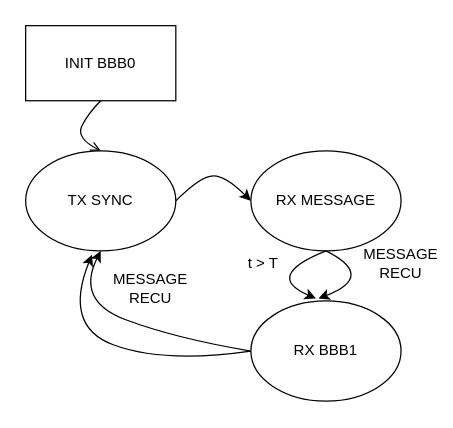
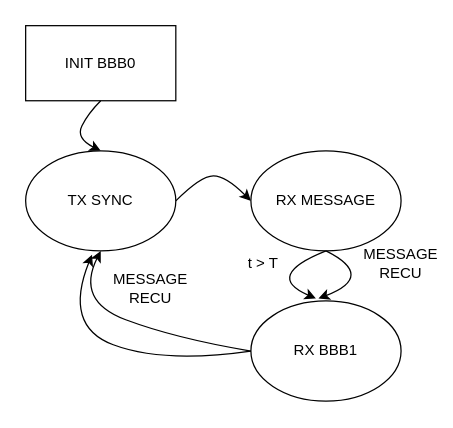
  <mxCell id="0" />
  <mxCell id="1" parent="0" />
  <mxCell id="2" value="INIT BBB0" style="rounded=0;whiteSpace=wrap;html=1;" parent="1" vertex="1"><mxGeometry x="20" y="20" width="120" height="60" as="geometry" /></mxCell>
- <mxCell id="3" value="" style="curved=1;endArrow=open;html=1;exitX=0.5;exitY=1;exitDx=0;exitDy=0;entryX=0.5;entryY=0;entryDx=0;entryDy=0;" parent="1" source="2" target="4" edge="1"><mxGeometry width="50" height="50" relative="1" as="geometry"><mxPoint x="20" y="150" as="sourcePoint" /><mxPoint x="80" y="120" as="targetPoint" /><Array as="points"><mxPoint x="70" y="90" /><mxPoint x="60" y="110" /></Array></mxGeometry></mxCell>
+ <mxCell id="3" value="" style="curved=1;endArrow=classic;html=1;exitX=0.5;exitY=1;exitDx=0;exitDy=0;entryX=0.5;entryY=0;entryDx=0;entryDy=0;" parent="1" source="2" target="4" edge="1"><mxGeometry width="50" height="50" relative="1" as="geometry"><mxPoint x="20" y="150" as="sourcePoint" /><mxPoint x="80" y="120" as="targetPoint" /><Array as="points"><mxPoint x="70" y="90" /><mxPoint x="60" y="110" /></Array></mxGeometry></mxCell>
  <mxCell id="4" value="TX SYNC" style="ellipse;whiteSpace=wrap;html=1;" parent="1" vertex="1"><mxGeometry x="20" y="120" width="120" height="80" as="geometry" /></mxCell>
  <mxCell id="5" value="" style="curved=1;endArrow=classic;html=1;exitX=1;exitY=0.5;exitDx=0;exitDy=0;entryX=0;entryY=0.5;entryDx=0;entryDy=0;" parent="1" source="4" target="6" edge="1"><mxGeometry width="50" height="50" relative="1" as="geometry"><mxPoint x="20" y="270" as="sourcePoint" /><mxPoint x="250" y="150" as="targetPoint" /><Array as="points"><mxPoint x="160" y="140" /><mxPoint x="180" y="140" /></Array></mxGeometry></mxCell>
  <mxCell id="6" value="RX MESSAGE" style="ellipse;whiteSpace=wrap;html=1;" parent="1" vertex="1"><mxGeometry x="200" y="120" width="120" height="80" as="geometry" /></mxCell>
  <mxCell id="7" value="RX BBB1" style="ellipse;whiteSpace=wrap;html=1;" parent="1" vertex="1"><mxGeometry x="200" y="240" width="120" height="80" as="geometry" /></mxCell>
  <mxCell id="8" value="" style="curved=1;endArrow=classic;html=1;entryX=0.45;entryY=-0.025;entryDx=0;entryDy=0;entryPerimeter=0;exitX=0.5;exitY=1;exitDx=0;exitDy=0;" parent="1" source="6" target="7" edge="1"><mxGeometry width="50" height="50" relative="1" as="geometry"><mxPoint x="20" y="380" as="sourcePoint" /><mxPoint x="130" y="250" as="targetPoint" /><Array as="points"><mxPoint x="280" y="210" /><mxPoint x="280" y="228" /></Array></mxGeometry></mxCell>
  <mxCell id="9" value="MESSAGE RECU" style="text;html=1;strokeColor=none;fillColor=none;align=center;verticalAlign=middle;whiteSpace=wrap;rounded=0;" parent="1" vertex="1"><mxGeometry x="300" y="200" width="40" height="20" as="geometry" /></mxCell>
  <mxCell id="10" value="" style="curved=1;endArrow=classic;html=1;exitX=0.5;exitY=1;exitDx=0;exitDy=0;entryX=0.433;entryY=-0.025;entryDx=0;entryDy=0;entryPerimeter=0;" parent="1" source="6" target="7" edge="1"><mxGeometry width="50" height="50" relative="1" as="geometry"><mxPoint x="160" y="180" as="sourcePoint" /><mxPoint x="250" y="230" as="targetPoint" /><Array as="points"><mxPoint x="210" y="220" /></Array></mxGeometry></mxCell>
  <mxCell id="11" value="t &amp;gt; T" style="text;html=1;strokeColor=none;fillColor=none;align=center;verticalAlign=middle;whiteSpace=wrap;rounded=0;" parent="1" vertex="1"><mxGeometry x="190" y="200" width="40" height="20" as="geometry" /></mxCell>
  <mxCell id="12" value="" style="curved=1;endArrow=classic;html=1;entryX=0.5;entryY=1;entryDx=0;entryDy=0;exitX=0;exitY=0.5;exitDx=0;exitDy=0;" parent="1" source="7" target="4" edge="1"><mxGeometry width="50" height="50" relative="1" as="geometry"><mxPoint x="20" y="380" as="sourcePoint" /><mxPoint x="70" y="330" as="targetPoint" /><Array as="points"><mxPoint x="140" y="270" /><mxPoint x="60" y="240" /></Array></mxGeometry></mxCell>
  <mxCell id="13" value="" style="curved=1;endArrow=classic;html=1;exitX=0;exitY=0.5;exitDx=0;exitDy=0;entryX=0.442;entryY=1.038;entryDx=0;entryDy=0;entryPerimeter=0;" parent="1" source="7" target="4" edge="1"><mxGeometry width="50" height="50" relative="1" as="geometry"><mxPoint x="190" y="290" as="sourcePoint" /><mxPoint x="70" y="210" as="targetPoint" /><Array as="points"><mxPoint x="130" y="290" /><mxPoint x="50" y="260" /></Array></mxGeometry></mxCell>
  <mxCell id="14" value="MESSAGE RECU" style="text;html=1;strokeColor=none;fillColor=none;align=center;verticalAlign=middle;whiteSpace=wrap;rounded=0;" parent="1" vertex="1"><mxGeometry x="100" y="220" width="40" height="20" as="geometry" /></mxCell>
